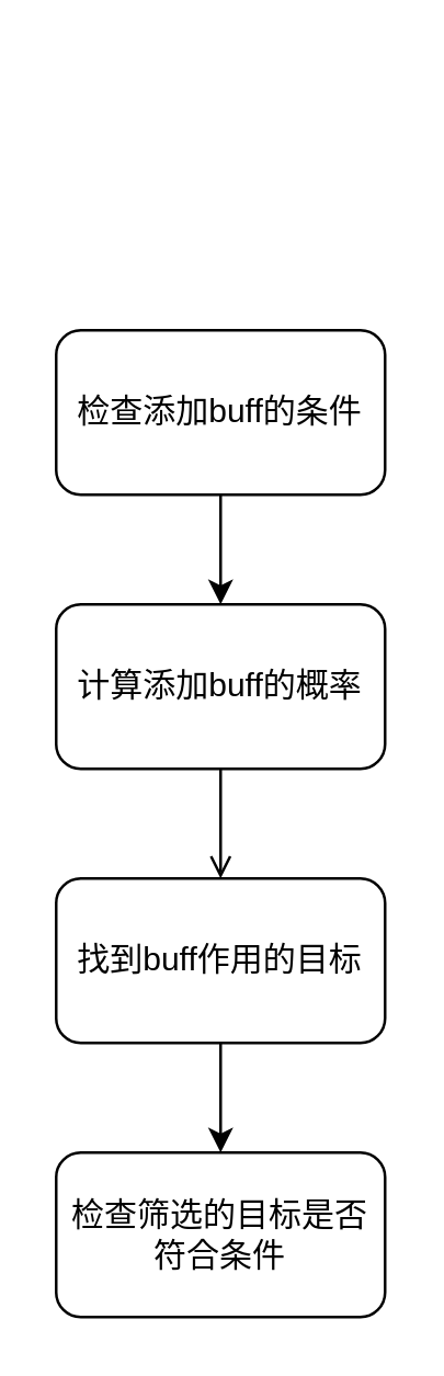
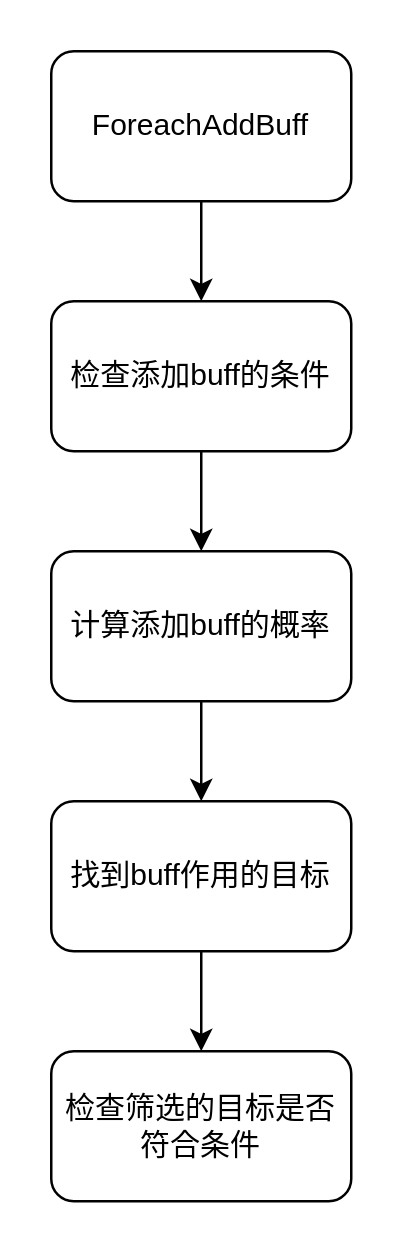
  <mxCell id="0" />
  <mxCell id="1" parent="0" />
+ <mxCell id="2" value="" style="edgeStyle=orthogonalEdgeStyle;rounded=0;orthogonalLoop=1;jettySize=auto;html=1;" edge="1" parent="1" source="3" target="5"><mxGeometry relative="1" as="geometry" /></mxCell>
+ <mxCell id="3" value="ForeachAddBuff" style="rounded=1;whiteSpace=wrap;html=1;" vertex="1" parent="1"><mxGeometry width="120" height="60" as="geometry" x="20" y="20" /></mxCell>
  <mxCell id="4" value="" style="edgeStyle=orthogonalEdgeStyle;rounded=0;orthogonalLoop=1;jettySize=auto;html=1;" edge="1" parent="1" source="5" target="7"><mxGeometry relative="1" as="geometry" /></mxCell>
  <mxCell id="5" value="检查添加buff的条件" style="whiteSpace=wrap;html=1;rounded=1;" vertex="1" parent="1"><mxGeometry y="120" width="120" height="60" as="geometry" x="20" /></mxCell>
- <mxCell id="6" value="" style="edgeStyle=orthogonalEdgeStyle;rounded=0;orthogonalLoop=1;jettySize=auto;html=1;endArrow=open;" edge="1" parent="1" source="7" target="9"><mxGeometry relative="1" as="geometry" /></mxCell>
+ <mxCell id="6" value="" style="edgeStyle=orthogonalEdgeStyle;rounded=0;orthogonalLoop=1;jettySize=auto;html=1;" edge="1" parent="1" source="7" target="9"><mxGeometry relative="1" as="geometry" /></mxCell>
  <mxCell id="7" value="计算添加buff的概率" style="whiteSpace=wrap;html=1;rounded=1;" vertex="1" parent="1"><mxGeometry y="220" width="120" height="60" as="geometry" x="20" /></mxCell>
  <mxCell id="8" value="" style="edgeStyle=orthogonalEdgeStyle;rounded=0;orthogonalLoop=1;jettySize=auto;html=1;" edge="1" parent="1" source="9" target="10"><mxGeometry relative="1" as="geometry" /></mxCell>
  <mxCell id="9" value="找到buff作用的目标" style="whiteSpace=wrap;html=1;rounded=1;" vertex="1" parent="1"><mxGeometry y="320" width="120" height="60" as="geometry" x="20" /></mxCell>
  <mxCell id="10" value="检查筛选的目标是否符合条件" style="whiteSpace=wrap;html=1;rounded=1;" vertex="1" parent="1"><mxGeometry y="420" width="120" height="60" as="geometry" x="20" /></mxCell>
